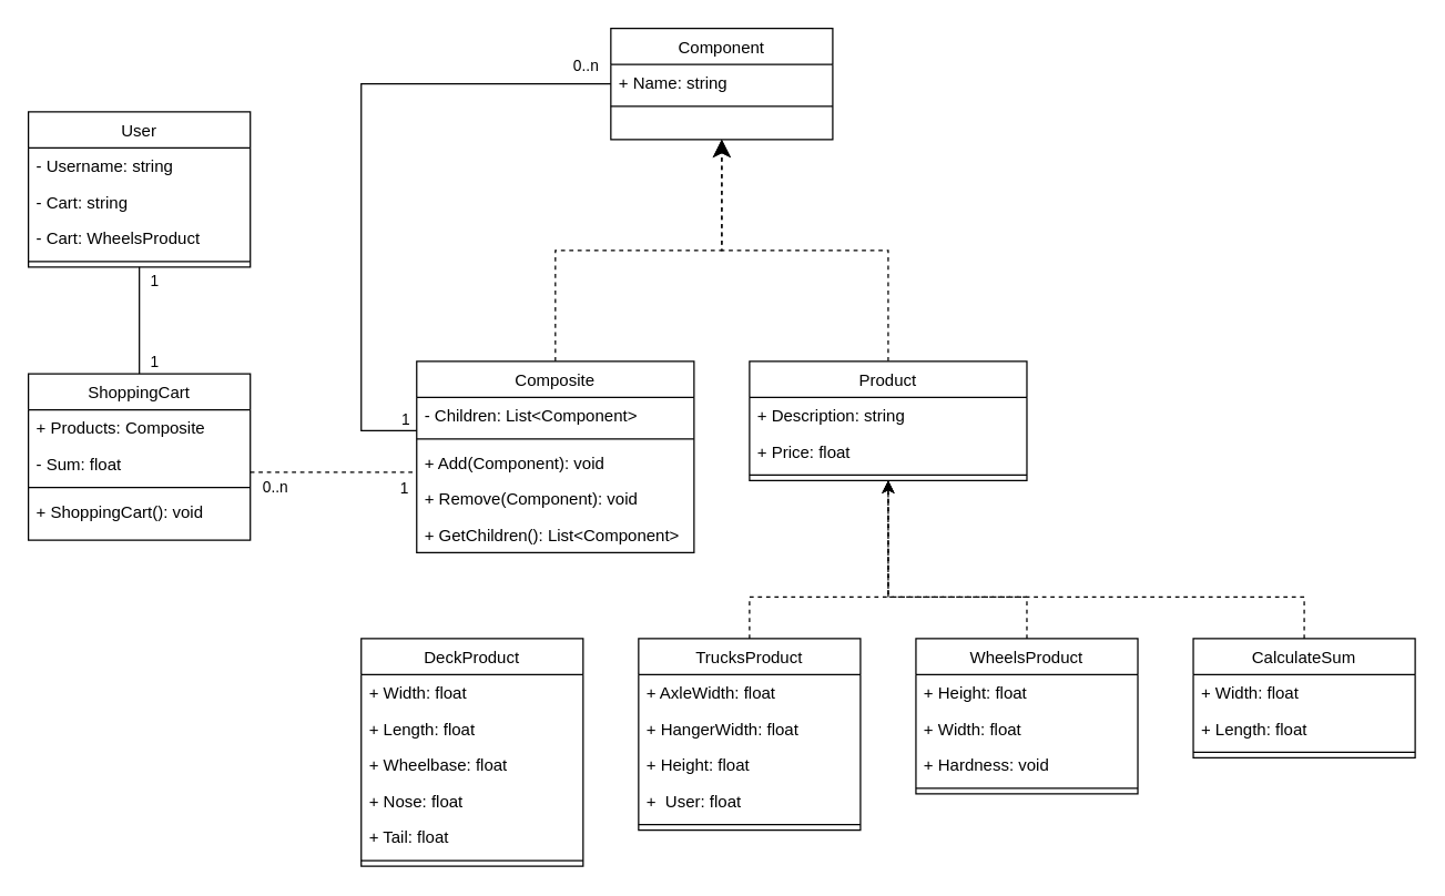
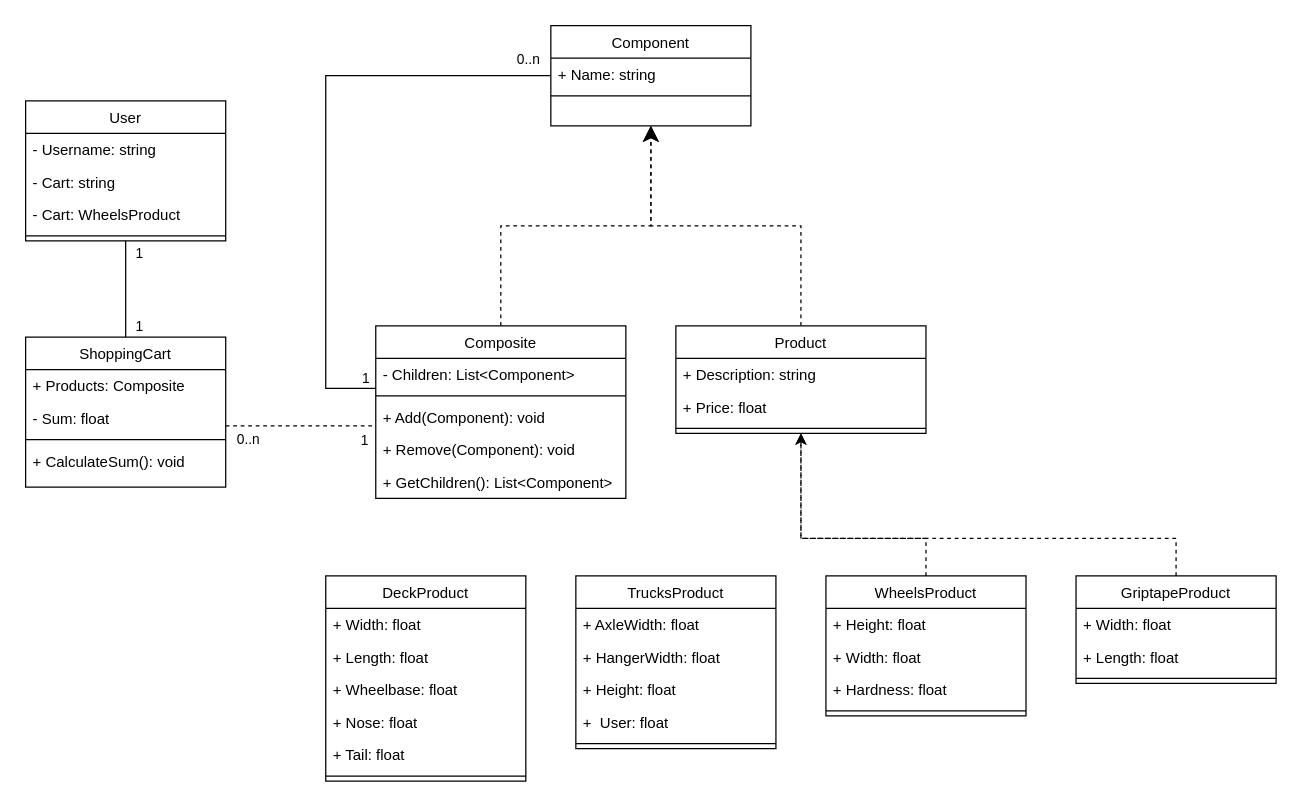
  <mxCell id="0" />
  <mxCell id="1" parent="0" />
  <mxCell id="2" value="Component" style="swimlane;fontStyle=0;align=center;verticalAlign=top;childLayout=stackLayout;horizontal=1;startSize=26;horizontalStack=0;resizeParent=1;resizeLast=0;collapsible=1;marginBottom=0;rounded=0;shadow=0;strokeWidth=1;" parent="1" vertex="1"><mxGeometry x="440" y="20" width="160" height="80" as="geometry"><mxRectangle x="230" y="140" width="160" height="26" as="alternateBounds" /></mxGeometry></mxCell>
  <mxCell id="3" value="+ Name: string" style="text;align=left;verticalAlign=top;spacingLeft=4;spacingRight=4;overflow=hidden;rotatable=0;points=[[0,0.5],[1,0.5]];portConstraint=eastwest;" parent="2" vertex="1"><mxGeometry y="26" width="160" height="26" as="geometry" /></mxCell>
  <mxCell id="4" value="" style="line;html=1;strokeWidth=1;align=left;verticalAlign=middle;spacingTop=-1;spacingLeft=3;spacingRight=3;rotatable=0;labelPosition=right;points=[];portConstraint=eastwest;" parent="2" vertex="1"><mxGeometry y="52" width="160" height="8" as="geometry" /></mxCell>
  <mxCell id="5" style="edgeStyle=orthogonalEdgeStyle;rounded=0;orthogonalLoop=1;jettySize=auto;html=1;endArrow=none;endFill=0;startArrow=none;startFill=0;" edge="1" parent="1" source="8" target="2"><mxGeometry relative="1" as="geometry"><Array as="points"><mxPoint x="260" y="310" /><mxPoint x="260" y="60" /></Array></mxGeometry></mxCell>
  <mxCell id="6" value="0..n" style="edgeLabel;html=1;align=center;verticalAlign=middle;resizable=0;points=[];" vertex="1" connectable="0" parent="5"><mxGeometry x="0.915" y="3" relative="1" as="geometry"><mxPoint x="1" y="-11" as="offset" /></mxGeometry></mxCell>
  <mxCell id="7" value="1" style="edgeLabel;html=1;align=center;verticalAlign=middle;resizable=0;points=[];" vertex="1" connectable="0" parent="5"><mxGeometry x="-0.873" y="2" relative="1" as="geometry"><mxPoint x="21" y="-11" as="offset" /></mxGeometry></mxCell>
  <mxCell id="8" value="Composite" style="swimlane;fontStyle=0;align=center;verticalAlign=top;childLayout=stackLayout;horizontal=1;startSize=26;horizontalStack=0;resizeParent=1;resizeLast=0;collapsible=1;marginBottom=0;rounded=0;shadow=0;strokeWidth=1;" parent="1" vertex="1"><mxGeometry x="300" y="260" width="200" height="138" as="geometry"><mxRectangle x="130" y="380" width="160" height="26" as="alternateBounds" /></mxGeometry></mxCell>
  <mxCell id="9" value="- Children: List&lt;Component&gt;" style="text;align=left;verticalAlign=top;spacingLeft=4;spacingRight=4;overflow=hidden;rotatable=0;points=[[0,0.5],[1,0.5]];portConstraint=eastwest;" parent="8" vertex="1"><mxGeometry y="26" width="200" height="26" as="geometry" /></mxCell>
  <mxCell id="10" value="" style="line;html=1;strokeWidth=1;align=left;verticalAlign=middle;spacingTop=-1;spacingLeft=3;spacingRight=3;rotatable=0;labelPosition=right;points=[];portConstraint=eastwest;" parent="8" vertex="1"><mxGeometry y="52" width="200" height="8" as="geometry" /></mxCell>
  <mxCell id="11" value="+ Add(Component): void" style="text;align=left;verticalAlign=top;spacingLeft=4;spacingRight=4;overflow=hidden;rotatable=0;points=[[0,0.5],[1,0.5]];portConstraint=eastwest;fontStyle=0" parent="8" vertex="1"><mxGeometry y="60" width="200" height="26" as="geometry" /></mxCell>
  <mxCell id="12" value="+ Remove(Component): void" style="text;align=left;verticalAlign=top;spacingLeft=4;spacingRight=4;overflow=hidden;rotatable=0;points=[[0,0.5],[1,0.5]];portConstraint=eastwest;" parent="8" vertex="1"><mxGeometry y="86" width="200" height="26" as="geometry" /></mxCell>
  <mxCell id="13" value="+ GetChildren(): List&lt;Component&gt;" style="text;align=left;verticalAlign=top;spacingLeft=4;spacingRight=4;overflow=hidden;rotatable=0;points=[[0,0.5],[1,0.5]];portConstraint=eastwest;" vertex="1" parent="8"><mxGeometry y="112" width="200" height="26" as="geometry" /></mxCell>
  <mxCell id="14" value="" style="endArrow=classic;endSize=10;endFill=1;shadow=0;strokeWidth=1;rounded=0;edgeStyle=elbowEdgeStyle;elbow=vertical;dashed=1;" parent="1" source="8" target="2" edge="1"><mxGeometry width="160" relative="1" as="geometry"><mxPoint x="420" y="103" as="sourcePoint" /><mxPoint x="420" y="103" as="targetPoint" /></mxGeometry></mxCell>
  <mxCell id="15" value="" style="endArrow=classic;endSize=10;endFill=1;shadow=0;strokeWidth=1;rounded=0;edgeStyle=elbowEdgeStyle;elbow=vertical;dashed=1;exitX=0.5;exitY=0;exitDx=0;exitDy=0;" parent="1" source="24" target="2" edge="1"><mxGeometry width="160" relative="1" as="geometry"><mxPoint x="630" y="260" as="sourcePoint" /><mxPoint x="530" y="171" as="targetPoint" /></mxGeometry></mxCell>
  <mxCell id="16" style="edgeStyle=orthogonalEdgeStyle;rounded=0;orthogonalLoop=1;jettySize=auto;html=1;startArrow=none;startFill=0;endArrow=none;endFill=0;dashed=1;" edge="1" parent="1" source="19" target="8"><mxGeometry relative="1" as="geometry"><Array as="points"><mxPoint x="240" y="340" /><mxPoint x="240" y="340" /></Array></mxGeometry></mxCell>
  <mxCell id="17" value="1" style="edgeLabel;html=1;align=center;verticalAlign=middle;resizable=0;points=[];" vertex="1" connectable="0" parent="16"><mxGeometry x="0.704" y="-1" relative="1" as="geometry"><mxPoint x="8" y="10" as="offset" /></mxGeometry></mxCell>
  <mxCell id="18" value="0..n" style="edgeLabel;html=1;align=center;verticalAlign=middle;resizable=0;points=[];" vertex="1" connectable="0" parent="16"><mxGeometry x="-0.724" y="-1" relative="1" as="geometry"><mxPoint y="9" as="offset" /></mxGeometry></mxCell>
  <mxCell id="19" value="ShoppingCart" style="swimlane;fontStyle=0;align=center;verticalAlign=top;childLayout=stackLayout;horizontal=1;startSize=26;horizontalStack=0;resizeParent=1;resizeLast=0;collapsible=1;marginBottom=0;rounded=0;shadow=0;strokeWidth=1;" parent="1" vertex="1"><mxGeometry x="20" y="269" width="160" height="120" as="geometry"><mxRectangle x="550" y="140" width="160" height="26" as="alternateBounds" /></mxGeometry></mxCell>
  <mxCell id="20" value="+ Products: Composite" style="text;align=left;verticalAlign=top;spacingLeft=4;spacingRight=4;overflow=hidden;rotatable=0;points=[[0,0.5],[1,0.5]];portConstraint=eastwest;" parent="19" vertex="1"><mxGeometry y="26" width="160" height="26" as="geometry" /></mxCell>
  <mxCell id="21" value="- Sum: float" style="text;align=left;verticalAlign=top;spacingLeft=4;spacingRight=4;overflow=hidden;rotatable=0;points=[[0,0.5],[1,0.5]];portConstraint=eastwest;" vertex="1" parent="19"><mxGeometry y="52" width="160" height="26" as="geometry" /></mxCell>
  <mxCell id="22" value="" style="line;html=1;strokeWidth=1;align=left;verticalAlign=middle;spacingTop=-1;spacingLeft=3;spacingRight=3;rotatable=0;labelPosition=right;points=[];portConstraint=eastwest;" parent="19" vertex="1"><mxGeometry y="78" width="160" height="8" as="geometry" /></mxCell>
- <mxCell id="23" value="+ ShoppingCart(): void" style="text;align=left;verticalAlign=top;spacingLeft=4;spacingRight=4;overflow=hidden;rotatable=0;points=[[0,0.5],[1,0.5]];portConstraint=eastwest;" parent="19" vertex="1"><mxGeometry y="86" width="160" height="26" as="geometry" /></mxCell>
+ <mxCell id="23" value="+ CalculateSum(): void" style="text;align=left;verticalAlign=top;spacingLeft=4;spacingRight=4;overflow=hidden;rotatable=0;points=[[0,0.5],[1,0.5]];portConstraint=eastwest;" parent="19" vertex="1"><mxGeometry y="86" width="160" height="26" as="geometry" /></mxCell>
  <mxCell id="24" value="Product" style="swimlane;fontStyle=0;align=center;verticalAlign=top;childLayout=stackLayout;horizontal=1;startSize=26;horizontalStack=0;resizeParent=1;resizeLast=0;collapsible=1;marginBottom=0;rounded=0;shadow=0;strokeWidth=1;" vertex="1" parent="1"><mxGeometry x="540" y="260" width="200" height="86" as="geometry"><mxRectangle x="130" y="380" width="160" height="26" as="alternateBounds" /></mxGeometry></mxCell>
  <mxCell id="25" value="+ Description: string" style="text;align=left;verticalAlign=top;spacingLeft=4;spacingRight=4;overflow=hidden;rotatable=0;points=[[0,0.5],[1,0.5]];portConstraint=eastwest;" vertex="1" parent="24"><mxGeometry y="26" width="200" height="26" as="geometry" /></mxCell>
  <mxCell id="26" value="+ Price: float" style="text;align=left;verticalAlign=top;spacingLeft=4;spacingRight=4;overflow=hidden;rotatable=0;points=[[0,0.5],[1,0.5]];portConstraint=eastwest;" vertex="1" parent="24"><mxGeometry y="52" width="200" height="26" as="geometry" /></mxCell>
  <mxCell id="27" value="" style="line;html=1;strokeWidth=1;align=left;verticalAlign=middle;spacingTop=-1;spacingLeft=3;spacingRight=3;rotatable=0;labelPosition=right;points=[];portConstraint=eastwest;" vertex="1" parent="24"><mxGeometry y="78" width="200" height="8" as="geometry" /></mxCell>
  <mxCell id="28" value="DeckProduct" style="swimlane;fontStyle=0;align=center;verticalAlign=top;childLayout=stackLayout;horizontal=1;startSize=26;horizontalStack=0;resizeParent=1;resizeLast=0;collapsible=1;marginBottom=0;rounded=0;shadow=0;strokeWidth=1;" vertex="1" parent="1"><mxGeometry x="260" y="460" width="160" height="164" as="geometry"><mxRectangle x="130" y="380" width="160" height="26" as="alternateBounds" /></mxGeometry></mxCell>
  <mxCell id="29" value="+ Width: float" style="text;align=left;verticalAlign=top;spacingLeft=4;spacingRight=4;overflow=hidden;rotatable=0;points=[[0,0.5],[1,0.5]];portConstraint=eastwest;" vertex="1" parent="28"><mxGeometry y="26" width="160" height="26" as="geometry" /></mxCell>
  <mxCell id="30" value="+ Length: float" style="text;align=left;verticalAlign=top;spacingLeft=4;spacingRight=4;overflow=hidden;rotatable=0;points=[[0,0.5],[1,0.5]];portConstraint=eastwest;" vertex="1" parent="28"><mxGeometry y="52" width="160" height="26" as="geometry" /></mxCell>
  <mxCell id="31" value="+ Wheelbase: float" style="text;align=left;verticalAlign=top;spacingLeft=4;spacingRight=4;overflow=hidden;rotatable=0;points=[[0,0.5],[1,0.5]];portConstraint=eastwest;" vertex="1" parent="28"><mxGeometry y="78" width="160" height="26" as="geometry" /></mxCell>
  <mxCell id="32" value="+ Nose: float" style="text;align=left;verticalAlign=top;spacingLeft=4;spacingRight=4;overflow=hidden;rotatable=0;points=[[0,0.5],[1,0.5]];portConstraint=eastwest;" vertex="1" parent="28"><mxGeometry y="104" width="160" height="26" as="geometry" /></mxCell>
  <mxCell id="33" value="+ Tail: float" style="text;align=left;verticalAlign=top;spacingLeft=4;spacingRight=4;overflow=hidden;rotatable=0;points=[[0,0.5],[1,0.5]];portConstraint=eastwest;" vertex="1" parent="28"><mxGeometry y="130" width="160" height="26" as="geometry" /></mxCell>
  <mxCell id="34" value="" style="line;html=1;strokeWidth=1;align=left;verticalAlign=middle;spacingTop=-1;spacingLeft=3;spacingRight=3;rotatable=0;labelPosition=right;points=[];portConstraint=eastwest;" vertex="1" parent="28"><mxGeometry y="156" width="160" height="8" as="geometry" /></mxCell>
- <mxCell id="35" style="edgeStyle=orthogonalEdgeStyle;rounded=0;orthogonalLoop=1;jettySize=auto;html=1;dashed=1;endArrow=classic;endFill=1;" edge="1" parent="1" source="36" target="24"><mxGeometry relative="1" as="geometry"><Array as="points"><mxPoint x="540" y="430" /><mxPoint x="640" y="430" /></Array></mxGeometry></mxCell>
  <mxCell id="36" value="TrucksProduct" style="swimlane;fontStyle=0;align=center;verticalAlign=top;childLayout=stackLayout;horizontal=1;startSize=26;horizontalStack=0;resizeParent=1;resizeLast=0;collapsible=1;marginBottom=0;rounded=0;shadow=0;strokeWidth=1;" vertex="1" parent="1"><mxGeometry x="460" y="460" width="160" height="138" as="geometry"><mxRectangle x="130" y="380" width="160" height="26" as="alternateBounds" /></mxGeometry></mxCell>
  <mxCell id="37" value="+ AxleWidth: float" style="text;align=left;verticalAlign=top;spacingLeft=4;spacingRight=4;overflow=hidden;rotatable=0;points=[[0,0.5],[1,0.5]];portConstraint=eastwest;" vertex="1" parent="36"><mxGeometry y="26" width="160" height="26" as="geometry" /></mxCell>
  <mxCell id="38" value="+ HangerWidth: float" style="text;align=left;verticalAlign=top;spacingLeft=4;spacingRight=4;overflow=hidden;rotatable=0;points=[[0,0.5],[1,0.5]];portConstraint=eastwest;" vertex="1" parent="36"><mxGeometry y="52" width="160" height="26" as="geometry" /></mxCell>
  <mxCell id="39" value="+ Height: float" style="text;align=left;verticalAlign=top;spacingLeft=4;spacingRight=4;overflow=hidden;rotatable=0;points=[[0,0.5],[1,0.5]];portConstraint=eastwest;" vertex="1" parent="36"><mxGeometry y="78" width="160" height="26" as="geometry" /></mxCell>
  <mxCell id="40" value="+  User: float" style="text;align=left;verticalAlign=top;spacingLeft=4;spacingRight=4;overflow=hidden;rotatable=0;points=[[0,0.5],[1,0.5]];portConstraint=eastwest;" vertex="1" parent="36"><mxGeometry y="104" width="160" height="26" as="geometry" /></mxCell>
  <mxCell id="41" value="" style="line;html=1;strokeWidth=1;align=left;verticalAlign=middle;spacingTop=-1;spacingLeft=3;spacingRight=3;rotatable=0;labelPosition=right;points=[];portConstraint=eastwest;" vertex="1" parent="36"><mxGeometry y="130" width="160" height="8" as="geometry" /></mxCell>
  <mxCell id="42" style="edgeStyle=orthogonalEdgeStyle;rounded=0;orthogonalLoop=1;jettySize=auto;html=1;dashed=1;endArrow=classic;endFill=1;" edge="1" parent="1" source="43" target="24"><mxGeometry relative="1" as="geometry"><Array as="points"><mxPoint x="740" y="430" /><mxPoint x="640" y="430" /></Array></mxGeometry></mxCell>
  <mxCell id="43" value="WheelsProduct" style="swimlane;fontStyle=0;align=center;verticalAlign=top;childLayout=stackLayout;horizontal=1;startSize=26;horizontalStack=0;resizeParent=1;resizeLast=0;collapsible=1;marginBottom=0;rounded=0;shadow=0;strokeWidth=1;" vertex="1" parent="1"><mxGeometry x="660" y="460" width="160" height="112" as="geometry"><mxRectangle x="130" y="380" width="160" height="26" as="alternateBounds" /></mxGeometry></mxCell>
  <mxCell id="44" value="+ Height: float" style="text;align=left;verticalAlign=top;spacingLeft=4;spacingRight=4;overflow=hidden;rotatable=0;points=[[0,0.5],[1,0.5]];portConstraint=eastwest;" vertex="1" parent="43"><mxGeometry y="26" width="160" height="26" as="geometry" /></mxCell>
  <mxCell id="45" value="+ Width: float" style="text;align=left;verticalAlign=top;spacingLeft=4;spacingRight=4;overflow=hidden;rotatable=0;points=[[0,0.5],[1,0.5]];portConstraint=eastwest;" vertex="1" parent="43"><mxGeometry y="52" width="160" height="26" as="geometry" /></mxCell>
- <mxCell id="46" value="+ Hardness: void" style="text;align=left;verticalAlign=top;spacingLeft=4;spacingRight=4;overflow=hidden;rotatable=0;points=[[0,0.5],[1,0.5]];portConstraint=eastwest;" vertex="1" parent="43"><mxGeometry y="78" width="160" height="26" as="geometry" /></mxCell>
+ <mxCell id="46" value="+ Hardness: float" style="text;align=left;verticalAlign=top;spacingLeft=4;spacingRight=4;overflow=hidden;rotatable=0;points=[[0,0.5],[1,0.5]];portConstraint=eastwest;" vertex="1" parent="43"><mxGeometry y="78" width="160" height="26" as="geometry" /></mxCell>
  <mxCell id="47" value="" style="line;html=1;strokeWidth=1;align=left;verticalAlign=middle;spacingTop=-1;spacingLeft=3;spacingRight=3;rotatable=0;labelPosition=right;points=[];portConstraint=eastwest;" vertex="1" parent="43"><mxGeometry y="104" width="160" height="8" as="geometry" /></mxCell>
  <mxCell id="48" style="edgeStyle=orthogonalEdgeStyle;rounded=0;orthogonalLoop=1;jettySize=auto;html=1;dashed=1;endArrow=classic;endFill=1;" edge="1" parent="1" source="49" target="24"><mxGeometry relative="1" as="geometry"><Array as="points"><mxPoint x="940" y="430" /><mxPoint x="640" y="430" /></Array></mxGeometry></mxCell>
- <mxCell id="49" value="CalculateSum" style="swimlane;fontStyle=0;align=center;verticalAlign=top;childLayout=stackLayout;horizontal=1;startSize=26;horizontalStack=0;resizeParent=1;resizeLast=0;collapsible=1;marginBottom=0;rounded=0;shadow=0;strokeWidth=1;" vertex="1" parent="1"><mxGeometry x="860" y="460" width="160" height="86" as="geometry"><mxRectangle x="130" y="380" width="160" height="26" as="alternateBounds" /></mxGeometry></mxCell>
+ <mxCell id="49" value="GriptapeProduct" style="swimlane;fontStyle=0;align=center;verticalAlign=top;childLayout=stackLayout;horizontal=1;startSize=26;horizontalStack=0;resizeParent=1;resizeLast=0;collapsible=1;marginBottom=0;rounded=0;shadow=0;strokeWidth=1;" vertex="1" parent="1"><mxGeometry x="860" y="460" width="160" height="86" as="geometry"><mxRectangle x="130" y="380" width="160" height="26" as="alternateBounds" /></mxGeometry></mxCell>
  <mxCell id="50" value="+ Width: float" style="text;align=left;verticalAlign=top;spacingLeft=4;spacingRight=4;overflow=hidden;rotatable=0;points=[[0,0.5],[1,0.5]];portConstraint=eastwest;" vertex="1" parent="49"><mxGeometry y="26" width="160" height="26" as="geometry" /></mxCell>
  <mxCell id="51" value="+ Length: float" style="text;align=left;verticalAlign=top;spacingLeft=4;spacingRight=4;overflow=hidden;rotatable=0;points=[[0,0.5],[1,0.5]];portConstraint=eastwest;" vertex="1" parent="49"><mxGeometry y="52" width="160" height="26" as="geometry" /></mxCell>
  <mxCell id="52" value="" style="line;html=1;strokeWidth=1;align=left;verticalAlign=middle;spacingTop=-1;spacingLeft=3;spacingRight=3;rotatable=0;labelPosition=right;points=[];portConstraint=eastwest;" vertex="1" parent="49"><mxGeometry y="78" width="160" height="8" as="geometry" /></mxCell>
  <mxCell id="53" style="edgeStyle=orthogonalEdgeStyle;rounded=0;orthogonalLoop=1;jettySize=auto;html=1;startArrow=none;startFill=0;endArrow=none;endFill=0;" edge="1" parent="1" source="56" target="19"><mxGeometry relative="1" as="geometry" /></mxCell>
  <mxCell id="54" value="1" style="edgeLabel;html=1;align=center;verticalAlign=middle;resizable=0;points=[];" vertex="1" connectable="0" parent="53"><mxGeometry x="0.711" y="-2" relative="1" as="geometry"><mxPoint x="12" y="2" as="offset" /></mxGeometry></mxCell>
  <mxCell id="55" value="1" style="edgeLabel;html=1;align=center;verticalAlign=middle;resizable=0;points=[];" vertex="1" connectable="0" parent="53"><mxGeometry x="-0.758" y="-1" relative="1" as="geometry"><mxPoint x="11" as="offset" /></mxGeometry></mxCell>
  <mxCell id="56" value="User" style="swimlane;fontStyle=0;align=center;verticalAlign=top;childLayout=stackLayout;horizontal=1;startSize=26;horizontalStack=0;resizeParent=1;resizeLast=0;collapsible=1;marginBottom=0;rounded=0;shadow=0;strokeWidth=1;" vertex="1" parent="1"><mxGeometry x="20" y="80" width="160" height="112" as="geometry"><mxRectangle x="550" y="140" width="160" height="26" as="alternateBounds" /></mxGeometry></mxCell>
  <mxCell id="57" value="- Username: string" style="text;align=left;verticalAlign=top;spacingLeft=4;spacingRight=4;overflow=hidden;rotatable=0;points=[[0,0.5],[1,0.5]];portConstraint=eastwest;" vertex="1" parent="56"><mxGeometry y="26" width="160" height="26" as="geometry" /></mxCell>
  <mxCell id="58" value="- Cart: string" style="text;align=left;verticalAlign=top;spacingLeft=4;spacingRight=4;overflow=hidden;rotatable=0;points=[[0,0.5],[1,0.5]];portConstraint=eastwest;" vertex="1" parent="56"><mxGeometry y="52" width="160" height="26" as="geometry" /></mxCell>
  <mxCell id="59" value="- Cart: WheelsProduct" style="text;align=left;verticalAlign=top;spacingLeft=4;spacingRight=4;overflow=hidden;rotatable=0;points=[[0,0.5],[1,0.5]];portConstraint=eastwest;" vertex="1" parent="56"><mxGeometry y="78" width="160" height="26" as="geometry" /></mxCell>
  <mxCell id="60" value="" style="line;html=1;strokeWidth=1;align=left;verticalAlign=middle;spacingTop=-1;spacingLeft=3;spacingRight=3;rotatable=0;labelPosition=right;points=[];portConstraint=eastwest;" vertex="1" parent="56"><mxGeometry y="104" width="160" height="8" as="geometry" /></mxCell>
